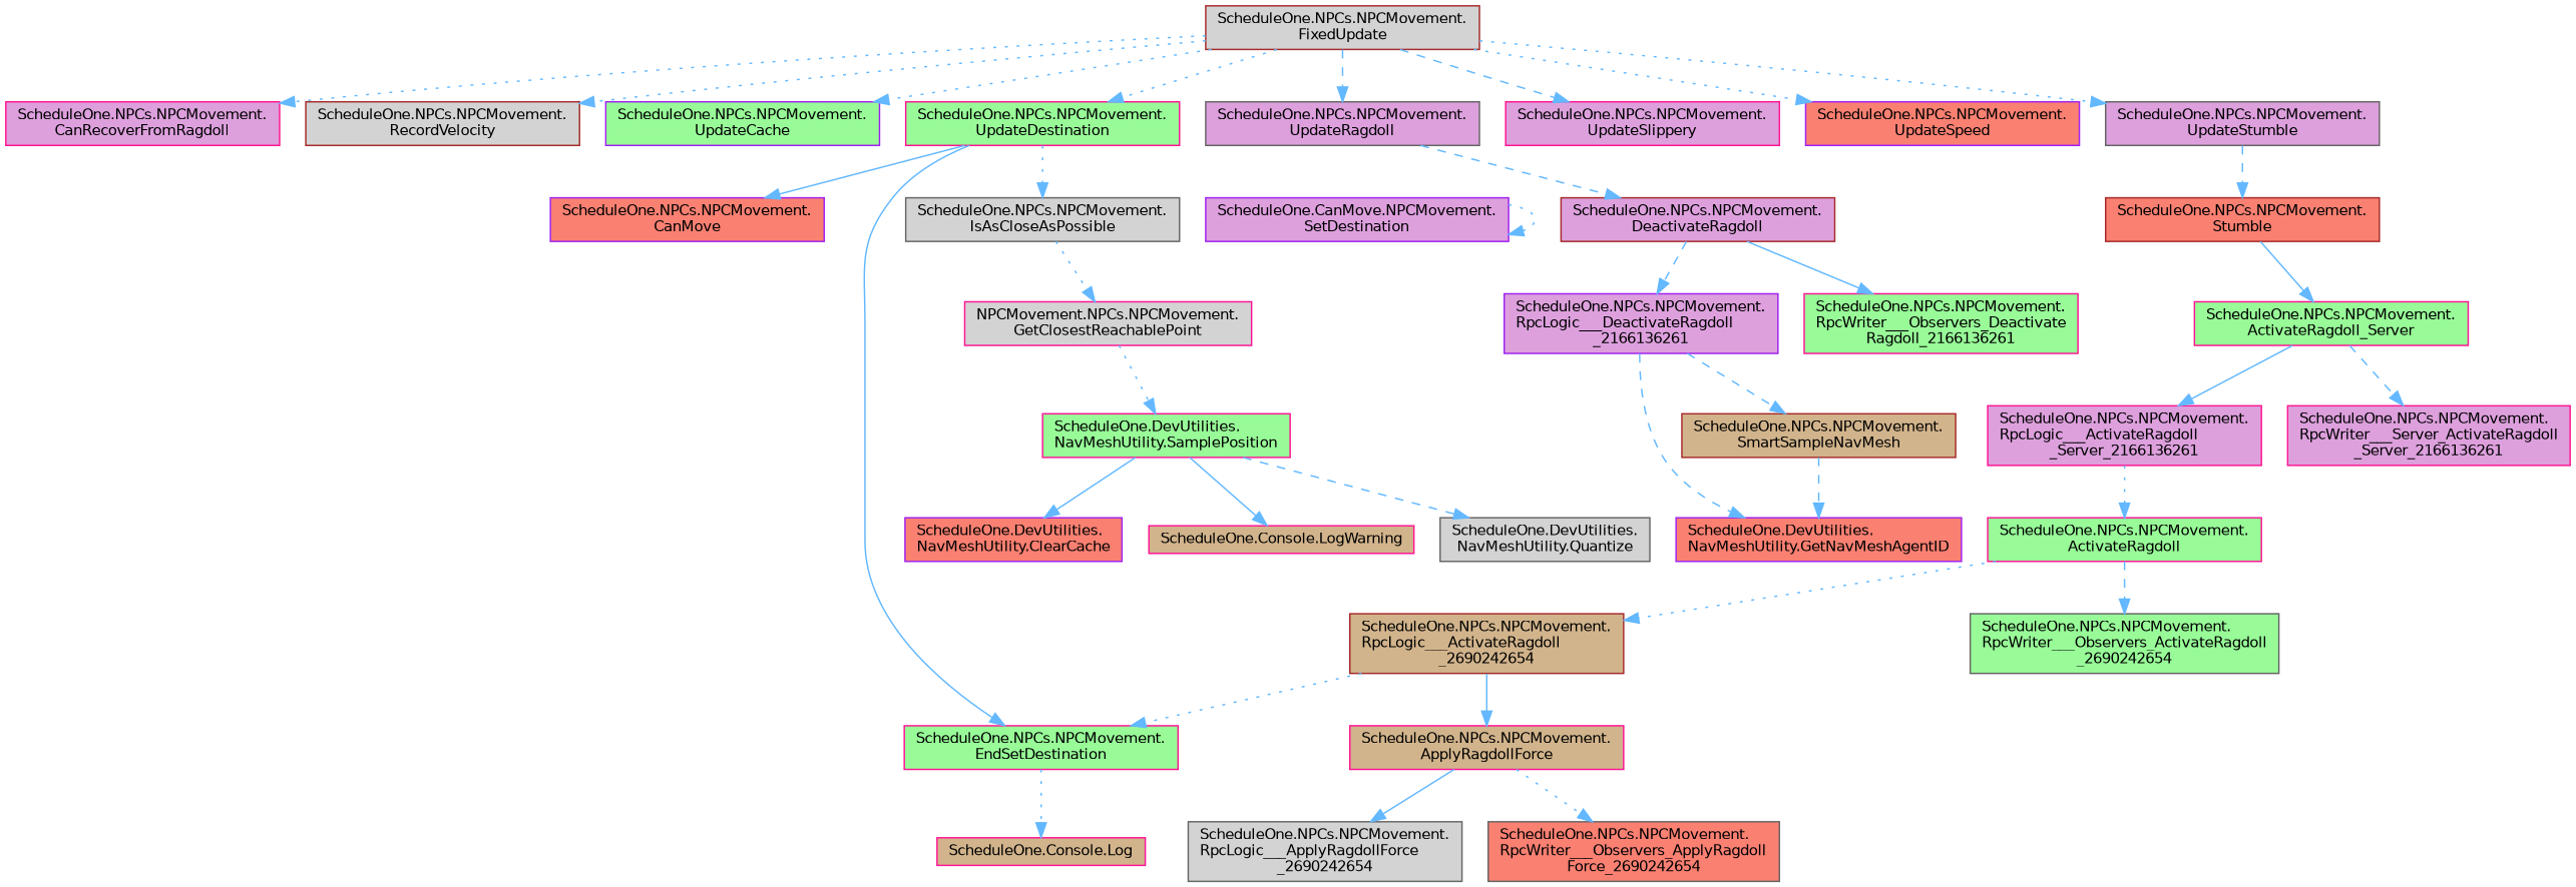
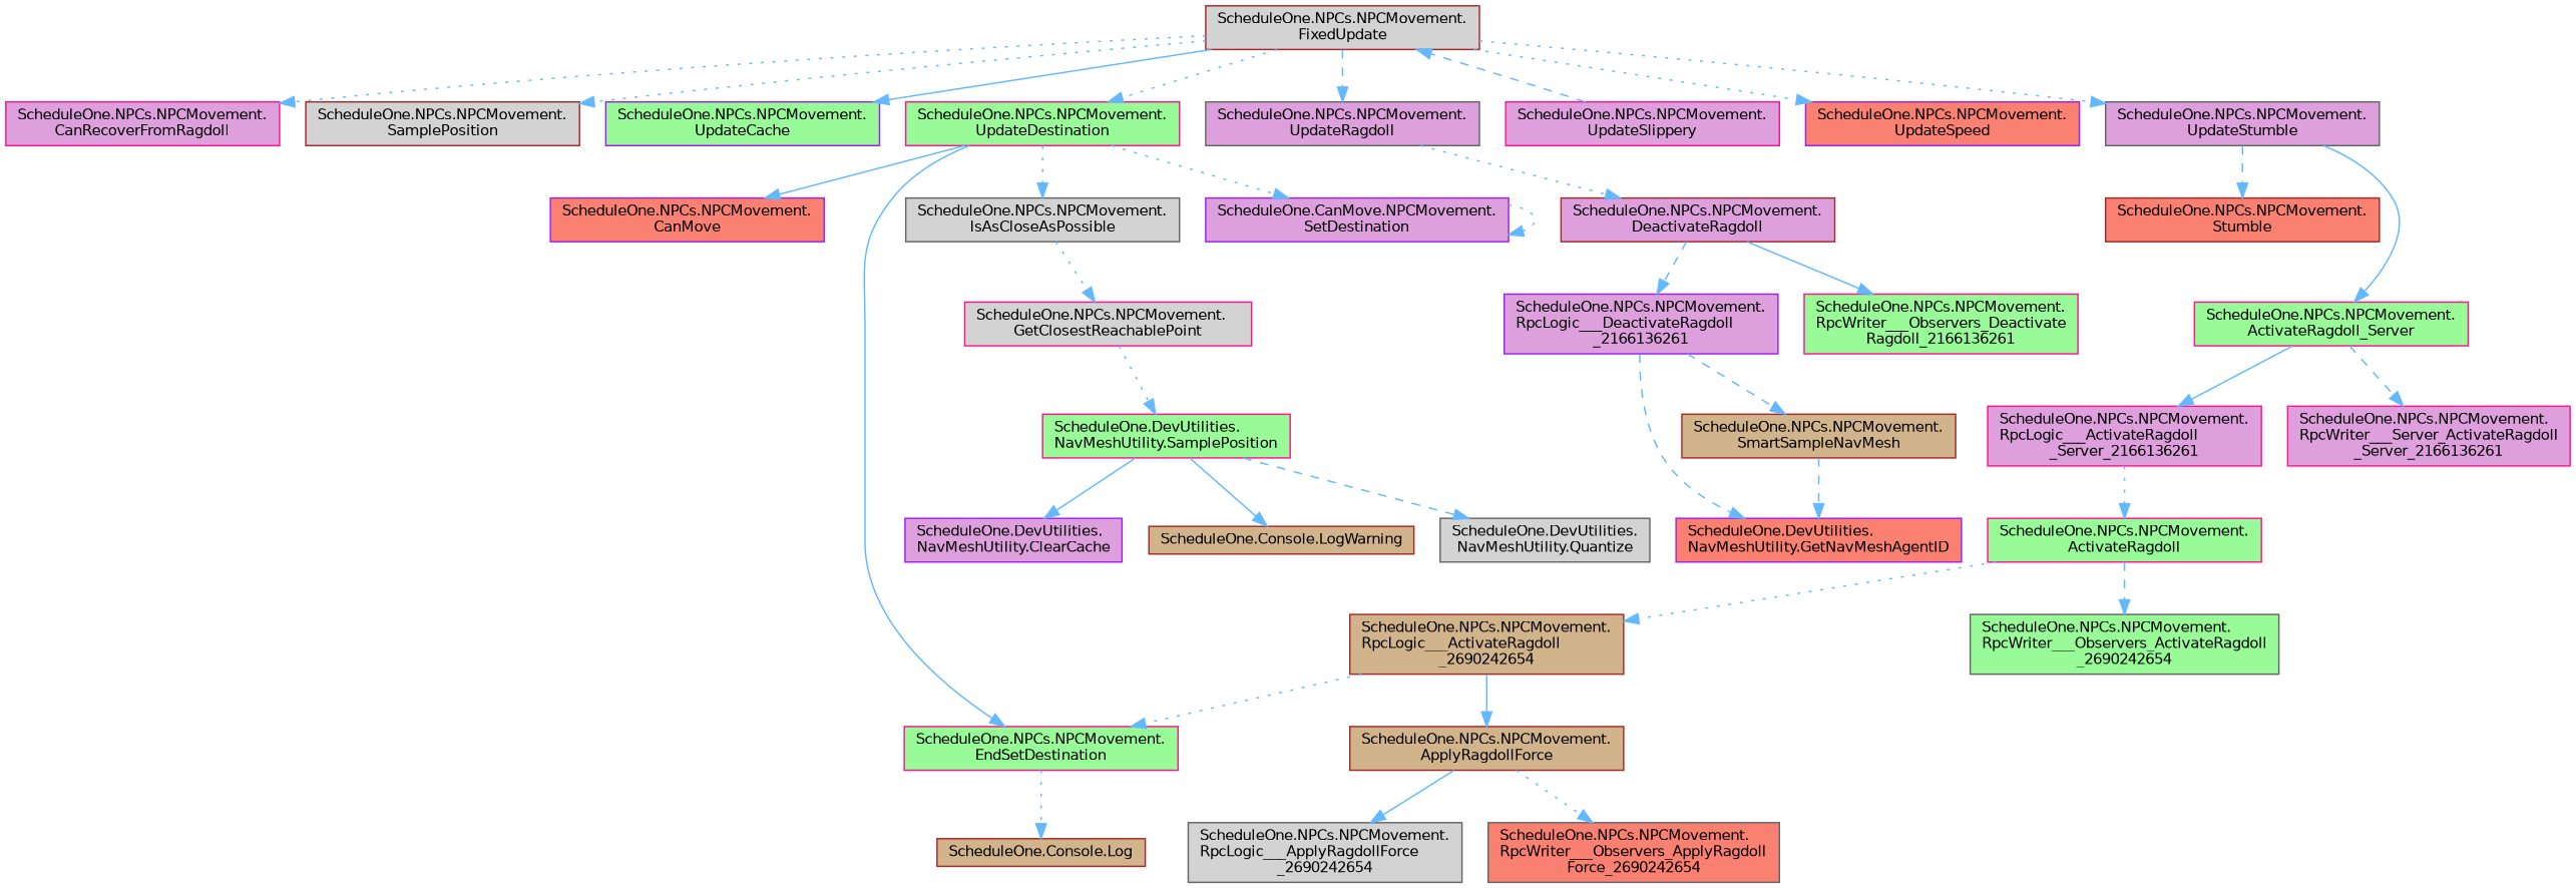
  digraph {
    rankdir=TB
    node [color=deeppink fillcolor=plum fontname=Helvetica fontsize=10 shape=box style=filled]
    edge [color=steelblue1 fontname=Helvetica fontsize=10 labelfontname=Helvetica labelfontsize=10 style=dotted]
    n1 [color=brown fillcolor=lightgrey fontcolor=black height=0.2 label="ScheduleOne.NPCs.NPCMovement.\lFixedUpdate" width=0.4]
    n2 [height=0.2 label="ScheduleOne.NPCs.NPCMovement.\lCanRecoverFromRagdoll" width=0.4]
-   n3 [color=brown fillcolor=lightgrey height=0.2 label="ScheduleOne.NPCs.NPCMovement.\lRecordVelocity" width=0.4]
+   n3 [color=brown fillcolor=lightgrey height=0.2 label="ScheduleOne.NPCs.NPCMovement.\lSamplePosition" width=0.4]
    n4 [color=purple fillcolor=palegreen height=0.2 label="ScheduleOne.NPCs.NPCMovement.\lUpdateCache" width=0.4]
    n5 [fillcolor=palegreen height=0.2 label="ScheduleOne.NPCs.NPCMovement.\lUpdateDestination" width=0.4]
    n6 [color=gray40 height=0.2 label="ScheduleOne.NPCs.NPCMovement.\lUpdateRagdoll" width=0.4]
    n7 [height=0.2 label="ScheduleOne.NPCs.NPCMovement.\lUpdateSlippery" width=0.4]
    n8 [color=purple fillcolor=salmon height=0.2 label="ScheduleOne.NPCs.NPCMovement.\lUpdateSpeed" width=0.4]
    n9 [color=gray40 height=0.2 label="ScheduleOne.NPCs.NPCMovement.\lUpdateStumble" width=0.4]
    n10 [color=purple fillcolor=salmon height=0.2 label="ScheduleOne.NPCs.NPCMovement.\lCanMove" width=0.4]
    n11 [fillcolor=palegreen height=0.2 label="ScheduleOne.NPCs.NPCMovement.\lEndSetDestination" width=0.4]
    n12 [color=gray40 fillcolor=lightgrey height=0.2 label="ScheduleOne.NPCs.NPCMovement.\lIsAsCloseAsPossible" width=0.4]
    n13 [color=purple height=0.2 label="ScheduleOne.CanMove.NPCMovement.\lSetDestination" width=0.4]
    n14 [color=brown height=0.2 label="ScheduleOne.NPCs.NPCMovement.\lDeactivateRagdoll" width=0.4]
    n15 [color=brown fillcolor=salmon height=0.2 label="ScheduleOne.NPCs.NPCMovement.\lStumble" width=0.4]
-   n16 [fillcolor=tan height=0.2 label="ScheduleOne.Console.Log" width=0.4]
-   n17 [fillcolor=lightgrey height=0.2 label="NPCMovement.NPCs.NPCMovement.\lGetClosestReachablePoint" width=0.4]
+   n16 [color=brown fillcolor=tan height=0.2 label="ScheduleOne.Console.Log" width=0.4]
+   n17 [fillcolor=lightgrey height=0.2 label="ScheduleOne.NPCs.NPCMovement.\lGetClosestReachablePoint" width=0.4]
    n18 [fillcolor=palegreen height=0.2 label="ScheduleOne.DevUtilities.\lNavMeshUtility.SamplePosition" width=0.4]
-   n19 [color=purple fillcolor=salmon height=0.2 label="ScheduleOne.DevUtilities.\lNavMeshUtility.ClearCache" width=0.4]
-   n20 [fillcolor=tan height=0.2 label="ScheduleOne.Console.LogWarning" width=0.4]
+   n19 [color=purple height=0.2 label="ScheduleOne.DevUtilities.\lNavMeshUtility.ClearCache" width=0.4]
+   n20 [color=brown fillcolor=tan height=0.2 label="ScheduleOne.Console.LogWarning" width=0.4]
    n21 [color=gray40 fillcolor=lightgrey height=0.2 label="ScheduleOne.DevUtilities.\lNavMeshUtility.Quantize" width=0.4]
    n22 [color=purple height=0.2 label="ScheduleOne.NPCs.NPCMovement.\lRpcLogic___DeactivateRagdoll\l_2166136261" width=0.4]
    n23 [fillcolor=palegreen height=0.2 label="ScheduleOne.NPCs.NPCMovement.\lRpcWriter___Observers_Deactivate\lRagdoll_2166136261" width=0.4]
    n24 [color=purple fillcolor=salmon height=0.2 label="ScheduleOne.DevUtilities.\lNavMeshUtility.GetNavMeshAgentID" width=0.4]
    n25 [color=brown fillcolor=tan height=0.2 label="ScheduleOne.NPCs.NPCMovement.\lSmartSampleNavMesh" width=0.4]
    n26 [fillcolor=palegreen height=0.2 label="ScheduleOne.NPCs.NPCMovement.\lActivateRagdoll_Server" width=0.4]
    n27 [height=0.2 label="ScheduleOne.NPCs.NPCMovement.\lRpcLogic___ActivateRagdoll\l_Server_2166136261" width=0.4]
    n28 [height=0.2 label="ScheduleOne.NPCs.NPCMovement.\lRpcWriter___Server_ActivateRagdoll\l_Server_2166136261" width=0.4]
    n29 [fillcolor=palegreen height=0.2 label="ScheduleOne.NPCs.NPCMovement.\lActivateRagdoll" width=0.4]
    n30 [color=brown fillcolor=tan height=0.2 label="ScheduleOne.NPCs.NPCMovement.\lRpcLogic___ActivateRagdoll\l_2690242654" width=0.4]
    n31 [color=gray40 fillcolor=palegreen height=0.2 label="ScheduleOne.NPCs.NPCMovement.\lRpcWriter___Observers_ActivateRagdoll\l_2690242654" width=0.4]
-   n32 [fillcolor=tan height=0.2 label="ScheduleOne.NPCs.NPCMovement.\lApplyRagdollForce" width=0.4]
+   n32 [color=brown fillcolor=tan height=0.2 label="ScheduleOne.NPCs.NPCMovement.\lApplyRagdollForce" width=0.4]
    n33 [color=gray40 fillcolor=lightgrey height=0.2 label="ScheduleOne.NPCs.NPCMovement.\lRpcLogic___ApplyRagdollForce\l_2690242654" width=0.4]
    n34 [color=gray40 fillcolor=salmon height=0.2 label="ScheduleOne.NPCs.NPCMovement.\lRpcWriter___Observers_ApplyRagdoll\lForce_2690242654" width=0.4]
    n1 -> n2
    n1 -> n3
-   n1 -> n4
+   n1 -> n4 [style=solid]
    n1 -> n5
    n1 -> n6 [style=dashed]
-   n1 -> n7 [style=dashed]
+   n7 -> n1 [style=dashed]
    n1 -> n8
    n1 -> n9
    n5 -> n10 [style=solid]
    n5 -> n11 [style=solid]
    n5 -> n12
-   n6 -> n14 [style=dashed]
+   n5 -> n13
+   n6 -> n14
    n9 -> n15 [style=dashed]
    n11 -> n16
    n12 -> n17
    n13 -> n13
    n14 -> n22 [style=dashed]
    n14 -> n23 [style=solid]
-   n15 -> n26 [style=solid]
+   n9 -> n26 [style=solid]
    n17 -> n18
    n18 -> n19 [style=solid]
    n18 -> n20 [style=solid]
    n18 -> n21 [style=dashed]
    n22 -> n24 [style=dashed]
    n22 -> n25 [style=dashed]
    n25 -> n24 [style=dashed]
    n26 -> n27 [style=solid]
    n26 -> n28 [style=dashed]
    n27 -> n29
    n29 -> n30
    n29 -> n31 [style=dashed]
    n30 -> n11
    n30 -> n32 [style=solid]
    n32 -> n33 [style=solid]
    n32 -> n34
  }
